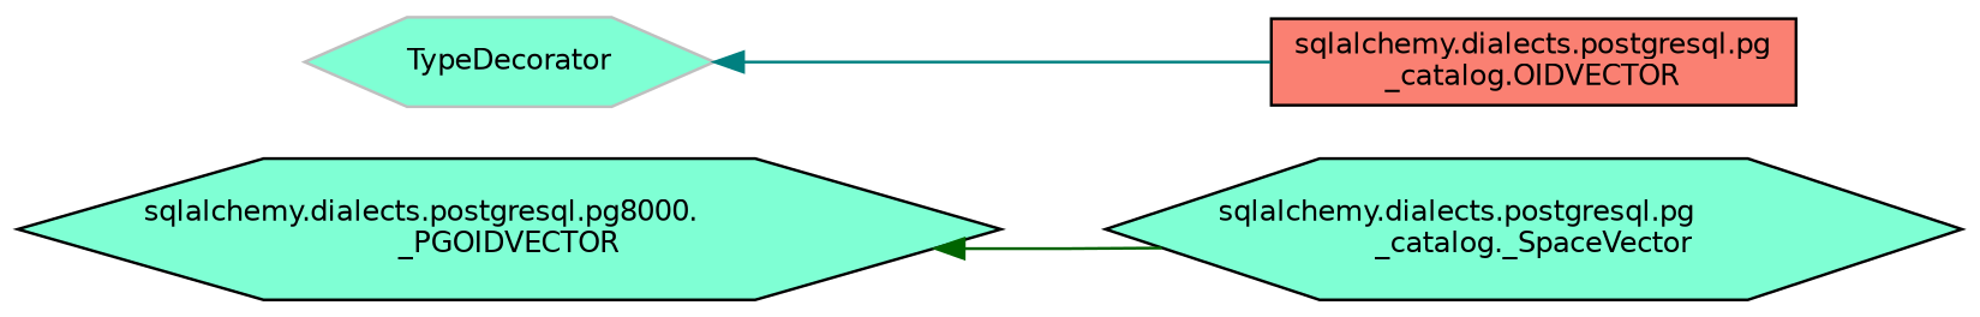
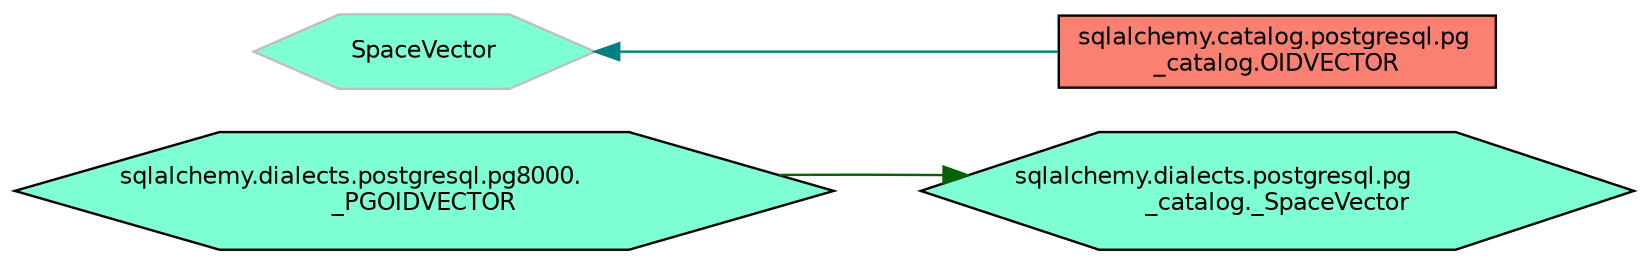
  digraph {
    rankdir=LR
    node [color=black fillcolor=aquamarine fontname=Helvetica fontsize=10 shape=hexagon style=filled]
    edge [dir=back fontname=Helvetica fontsize=10 labelfontname=Helvetica labelfontsize=10 style=solid]
    n1 [fontcolor=black height=0.2 label="sqlalchemy.dialects.postgresql.pg8000.\l_PGOIDVECTOR" width=0.4]
    n2 [height=0.2 label="sqlalchemy.dialects.postgresql.pg\l_catalog._SpaceVector" width=0.4]
-   n3 [fillcolor=salmon height=0.2 label="sqlalchemy.dialects.postgresql.pg\l_catalog.OIDVECTOR" shape=box width=0.4]
-   n4 [color=grey75 height=0.2 label=TypeDecorator width=0.4]
-   n1 -> n2 [color=darkgreen]
+   n3 [fillcolor=salmon height=0.2 label="sqlalchemy.catalog.postgresql.pg\l_catalog.OIDVECTOR" shape=box width=0.4]
+   n4 [color=grey75 height=0.2 label=SpaceVector width=0.4]
+   n2 -> n1 [color=darkgreen]
    n4 -> n3 [color=teal]
  }
